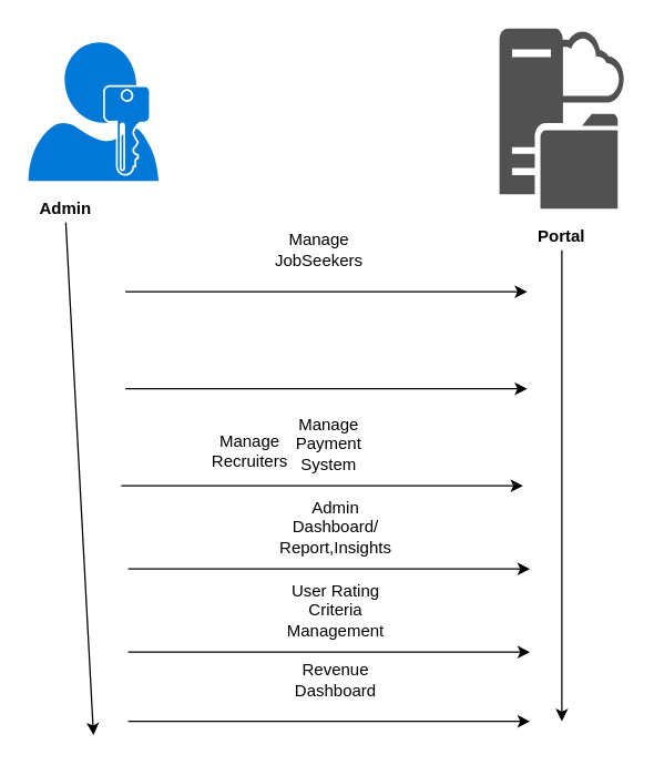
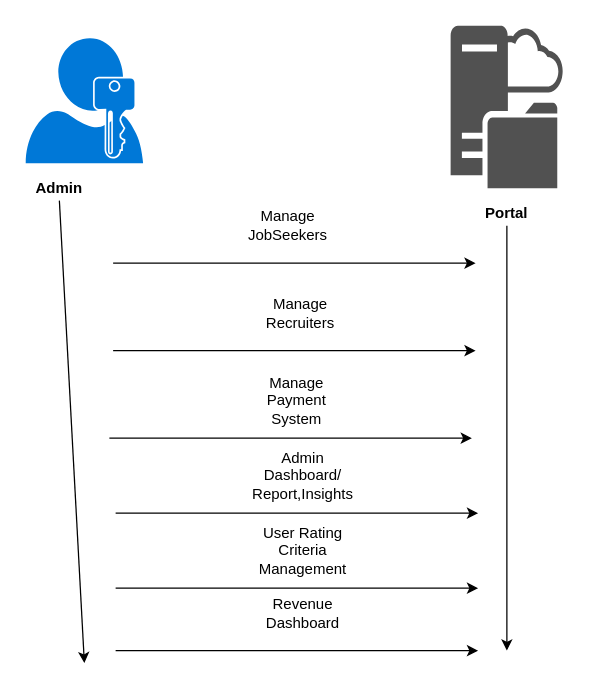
  <mxCell id="0" />
  <mxCell id="1" parent="0" />
  <mxCell id="2" value="" style="aspect=fixed;pointerEvents=1;shadow=0;dashed=0;html=1;strokeColor=none;labelPosition=center;verticalLabelPosition=bottom;verticalAlign=top;align=center;shape=mxgraph.mscae.enterprise.user_permissions;fillColor=#0078D7;" vertex="1" parent="1"><mxGeometry x="20" y="30" width="94" height="100" as="geometry" /></mxCell>
  <mxCell id="3" value="Admin" style="text;html=1;strokeColor=none;fillColor=none;align=center;verticalAlign=middle;whiteSpace=wrap;rounded=0;fontStyle=1" vertex="1" parent="1"><mxGeometry x="27" y="140" width="40" height="20" as="geometry" /></mxCell>
  <mxCell id="4" value="" style="pointerEvents=1;shadow=0;dashed=0;html=1;strokeColor=none;labelPosition=center;verticalLabelPosition=bottom;verticalAlign=top;align=center;fillColor=#515151;shape=mxgraph.mscae.system_center.cloud_distribution_point" vertex="1" parent="1"><mxGeometry x="360" y="20" width="90" height="130" as="geometry" /></mxCell>
  <mxCell id="5" value="Portal" style="text;html=1;strokeColor=none;fillColor=none;align=center;verticalAlign=middle;whiteSpace=wrap;rounded=0;fontStyle=1" vertex="1" parent="1"><mxGeometry x="385" y="160" width="40" height="20" as="geometry" /></mxCell>
  <mxCell id="6" value="" style="endArrow=classic;html=1;exitX=0.5;exitY=1;exitDx=0;exitDy=0;" edge="1" parent="1" source="3"><mxGeometry width="50" height="50" relative="1" as="geometry"><mxPoint x="290" y="330" as="sourcePoint" /><mxPoint x="67" y="530" as="targetPoint" /></mxGeometry></mxCell>
  <mxCell id="7" value="" style="endArrow=classic;html=1;exitX=0.5;exitY=1;exitDx=0;exitDy=0;" edge="1" parent="1" source="5"><mxGeometry width="50" height="50" relative="1" as="geometry"><mxPoint x="290" y="330" as="sourcePoint" /><mxPoint x="405" y="520" as="targetPoint" /></mxGeometry></mxCell>
  <mxCell id="8" value="" style="endArrow=classic;html=1;" edge="1" parent="1"><mxGeometry width="50" height="50" relative="1" as="geometry"><mxPoint x="90" y="210" as="sourcePoint" /><mxPoint x="380" y="210" as="targetPoint" /></mxGeometry></mxCell>
  <mxCell id="9" value="Manage JobSeekers" style="text;html=1;strokeColor=none;fillColor=none;align=center;verticalAlign=middle;whiteSpace=wrap;rounded=0;" vertex="1" parent="1"><mxGeometry x="210" y="170" width="40" height="20" as="geometry" /></mxCell>
  <mxCell id="10" value="" style="endArrow=classic;html=1;" edge="1" parent="1"><mxGeometry width="50" height="50" relative="1" as="geometry"><mxPoint x="90" y="280" as="sourcePoint" /><mxPoint x="380" y="280" as="targetPoint" /></mxGeometry></mxCell>
- <mxCell id="11" value="Manage Recruiters" style="text;html=1;strokeColor=none;fillColor=none;align=center;verticalAlign=middle;whiteSpace=wrap;rounded=0;" vertex="1" parent="1"><mxGeometry x="160" y="315" width="40" height="20" as="geometry" /></mxCell>
+ <mxCell id="11" value="Manage Recruiters" style="text;html=1;strokeColor=none;fillColor=none;align=center;verticalAlign=middle;whiteSpace=wrap;rounded=0;" vertex="1" parent="1"><mxGeometry x="220" y="240" width="40" height="20" as="geometry" /></mxCell>
  <mxCell id="12" value="" style="endArrow=classic;html=1;" edge="1" parent="1"><mxGeometry width="50" height="50" relative="1" as="geometry"><mxPoint x="87" y="350" as="sourcePoint" /><mxPoint x="377" y="350" as="targetPoint" /></mxGeometry></mxCell>
  <mxCell id="13" value="Manage Payment System" style="text;html=1;strokeColor=none;fillColor=none;align=center;verticalAlign=middle;whiteSpace=wrap;rounded=0;" vertex="1" parent="1"><mxGeometry x="217" y="310" width="40" height="20" as="geometry" /></mxCell>
  <mxCell id="14" value="" style="endArrow=classic;html=1;" edge="1" parent="1"><mxGeometry width="50" height="50" relative="1" as="geometry"><mxPoint x="92" y="410" as="sourcePoint" /><mxPoint x="382" y="410" as="targetPoint" /></mxGeometry></mxCell>
  <mxCell id="15" value="Admin Dashboard/ Report,Insights" style="text;html=1;strokeColor=none;fillColor=none;align=center;verticalAlign=middle;whiteSpace=wrap;rounded=0;" vertex="1" parent="1"><mxGeometry x="222" y="370" width="40" height="20" as="geometry" /></mxCell>
  <mxCell id="16" value="" style="endArrow=classic;html=1;" edge="1" parent="1"><mxGeometry width="50" height="50" relative="1" as="geometry"><mxPoint x="92" y="470" as="sourcePoint" /><mxPoint x="382" y="470" as="targetPoint" /></mxGeometry></mxCell>
  <mxCell id="17" value="User Rating Criteria&lt;br&gt;Management" style="text;html=1;strokeColor=none;fillColor=none;align=center;verticalAlign=middle;whiteSpace=wrap;rounded=0;" vertex="1" parent="1"><mxGeometry x="222" y="430" width="40" height="20" as="geometry" /></mxCell>
  <mxCell id="18" value="" style="endArrow=classic;html=1;" edge="1" parent="1"><mxGeometry width="50" height="50" relative="1" as="geometry"><mxPoint x="92" y="520" as="sourcePoint" /><mxPoint x="382" y="520" as="targetPoint" /></mxGeometry></mxCell>
  <mxCell id="19" value="Revenue Dashboard" style="text;html=1;strokeColor=none;fillColor=none;align=center;verticalAlign=middle;whiteSpace=wrap;rounded=0;" vertex="1" parent="1"><mxGeometry x="222" y="480" width="40" height="20" as="geometry" /></mxCell>
